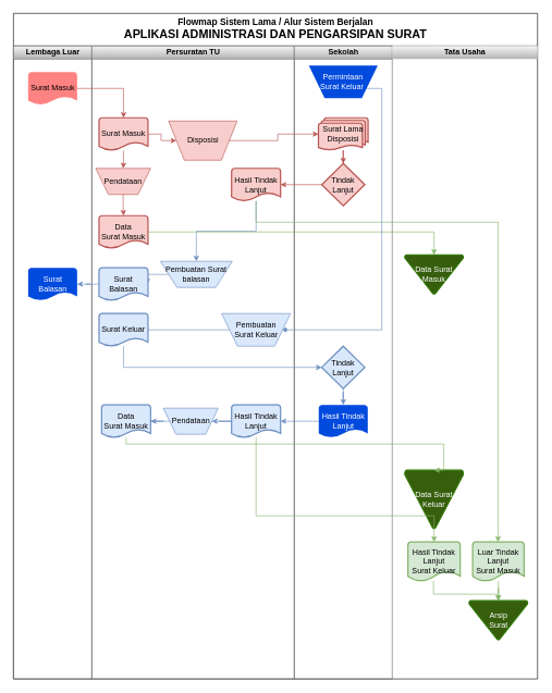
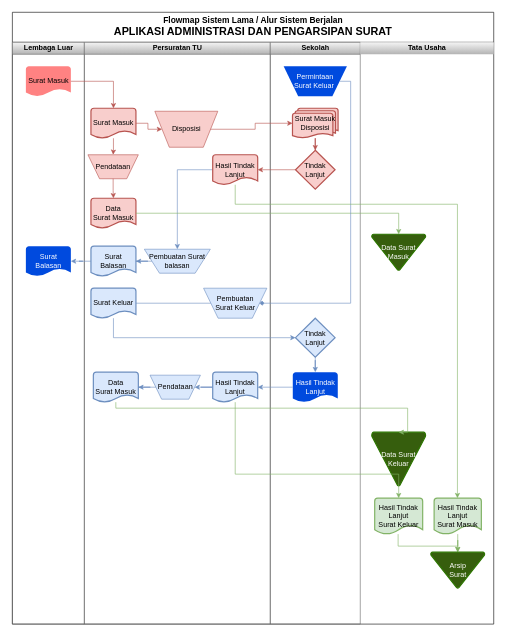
  <mxCell id="0" />
  <mxCell id="1" parent="0" />
  <mxCell id="2" value="&lt;span style=&quot;font-size: 14px;&quot;&gt;Flowmap Sistem Lama / Alur Sistem Berjalan&lt;/span&gt;&lt;br style=&quot;border-color: var(--border-color); font-weight: 400;&quot;&gt;&lt;b style=&quot;border-color: var(--border-color);&quot;&gt;&lt;font style=&quot;border-color: var(--border-color); font-size: 18px;&quot;&gt;APLIKASI ADMINISTRASI DAN PENGARSIPAN SURAT&lt;/font&gt;&lt;/b&gt;" style="swimlane;childLayout=stackLayout;resizeParent=1;resizeParentMax=0;startSize=50;html=1;" parent="1" vertex="1"><mxGeometry x="20" y="20" width="802.5" height="1020" as="geometry" /></mxCell>
  <mxCell id="3" value="Lembaga Luar" style="swimlane;startSize=20;html=1;fillColor=#f5f5f5;gradientColor=#b3b3b3;strokeColor=#666666;" parent="2" vertex="1"><mxGeometry y="50" width="120" height="970" as="geometry" /></mxCell>
  <mxCell id="4" value="Surat Masuk" style="strokeWidth=2;html=1;shape=mxgraph.flowchart.document2;whiteSpace=wrap;size=0.25;fillColor=#FF8282;strokeColor=none;fontStyle=0" parent="3" vertex="1"><mxGeometry x="22.5" y="40" width="75" height="50" as="geometry" /></mxCell>
  <mxCell id="5" value="Surat Balasan" style="strokeWidth=0;html=1;shape=mxgraph.flowchart.document2;whiteSpace=wrap;size=0.25;fillColor=#004ADE;strokeColor=none;fontColor=#ffffff;" parent="3" vertex="1"><mxGeometry x="22.5" y="340" width="75" height="50" as="geometry" /></mxCell>
  <mxCell id="6" value="Persuratan TU" style="swimlane;startSize=20;html=1;fillColor=#f5f5f5;gradientColor=#b3b3b3;strokeColor=#666666;" parent="2" vertex="1"><mxGeometry x="120" y="50" width="310" height="970" as="geometry" /></mxCell>
  <mxCell id="7" style="edgeStyle=orthogonalEdgeStyle;rounded=0;orthogonalLoop=1;jettySize=auto;html=1;entryX=0;entryY=0.5;entryDx=0;entryDy=0;fillColor=#f8cecc;strokeColor=#b85450;" parent="6" source="9" target="10" edge="1"><mxGeometry relative="1" as="geometry" /></mxCell>
  <mxCell id="8" style="edgeStyle=orthogonalEdgeStyle;rounded=0;orthogonalLoop=1;jettySize=auto;html=1;entryX=0.5;entryY=0;entryDx=0;entryDy=0;fillColor=#f8cecc;strokeColor=#b85450;" parent="6" source="9" target="13" edge="1"><mxGeometry relative="1" as="geometry" /></mxCell>
  <mxCell id="9" value="Surat Masuk" style="strokeWidth=2;html=1;shape=mxgraph.flowchart.document2;whiteSpace=wrap;size=0.25;fillColor=#f8cecc;strokeColor=#b85450;" parent="6" vertex="1"><mxGeometry x="11" y="110" width="75" height="50" as="geometry" /></mxCell>
  <mxCell id="10" value="Disposisi" style="verticalLabelPosition=middle;verticalAlign=middle;html=1;shape=trapezoid;perimeter=trapezoidPerimeter;whiteSpace=wrap;size=0.23;arcSize=10;flipV=1;labelPosition=center;align=center;fillColor=#f8cecc;strokeColor=#b85450;" parent="6" vertex="1"><mxGeometry x="117.5" y="115" width="105" height="60" as="geometry" /></mxCell>
  <mxCell id="11" style="edgeStyle=orthogonalEdgeStyle;rounded=0;orthogonalLoop=1;jettySize=auto;html=1;entryX=0.5;entryY=0;entryDx=0;entryDy=0;fillColor=#dae8fc;strokeColor=#6c8ebf;" parent="6" source="12" target="15" edge="1"><mxGeometry relative="1" as="geometry" /></mxCell>
  <mxCell id="12" value="Hasil Tindak Lanjut" style="strokeWidth=2;html=1;shape=mxgraph.flowchart.document2;whiteSpace=wrap;size=0.25;fillColor=#f8cecc;strokeColor=#b85450;" parent="6" vertex="1"><mxGeometry x="214" y="187.5" width="75" height="50" as="geometry" /></mxCell>
  <mxCell id="13" value="Pendataan" style="verticalLabelPosition=middle;verticalAlign=middle;html=1;shape=trapezoid;perimeter=trapezoidPerimeter;whiteSpace=wrap;size=0.23;arcSize=10;flipV=1;labelPosition=center;align=center;fillColor=#f8cecc;strokeColor=#b85450;" parent="6" vertex="1"><mxGeometry x="6" y="187.5" width="84" height="40" as="geometry" /></mxCell>
  <mxCell id="14" style="edgeStyle=orthogonalEdgeStyle;rounded=0;orthogonalLoop=1;jettySize=auto;html=1;fillColor=#dae8fc;strokeColor=#6c8ebf;" parent="6" source="15" target="16" edge="1"><mxGeometry relative="1" as="geometry" /></mxCell>
- <mxCell id="15" value="Pembuatan Surat balasan" style="verticalLabelPosition=middle;verticalAlign=middle;html=1;shape=trapezoid;perimeter=trapezoidPerimeter;whiteSpace=wrap;size=0.23;arcSize=10;flipV=1;labelPosition=center;align=center;fillColor=#dae8fc;strokeColor=#6c8ebf;" parent="6" vertex="1"><mxGeometry x="105" y="330" width="110" height="40" as="geometry" /></mxCell>
+ <mxCell id="15" value="Pembuatan Surat balasan" style="verticalLabelPosition=middle;verticalAlign=middle;html=1;shape=trapezoid;perimeter=trapezoidPerimeter;whiteSpace=wrap;size=0.23;arcSize=10;flipV=1;labelPosition=center;align=center;fillColor=#dae8fc;strokeColor=#6c8ebf;" parent="6" vertex="1"><mxGeometry x="100" y="345" width="110" height="40" as="geometry" /></mxCell>
  <mxCell id="16" value="Surat Balasan" style="strokeWidth=2;html=1;shape=mxgraph.flowchart.document2;whiteSpace=wrap;size=0.25;fillColor=#dae8fc;strokeColor=#6c8ebf;" parent="6" vertex="1"><mxGeometry x="11" y="340" width="75" height="50" as="geometry" /></mxCell>
  <mxCell id="17" value="Data&lt;br&gt;Surat Masuk" style="strokeWidth=2;html=1;shape=mxgraph.flowchart.document2;whiteSpace=wrap;size=0.25;fillColor=#f8cecc;strokeColor=#b85450;" parent="6" vertex="1"><mxGeometry x="11" y="260" width="75" height="50" as="geometry" /></mxCell>
  <mxCell id="18" style="edgeStyle=orthogonalEdgeStyle;rounded=0;orthogonalLoop=1;jettySize=auto;html=1;entryX=0.5;entryY=0;entryDx=0;entryDy=0;entryPerimeter=0;fillColor=#f8cecc;strokeColor=#b85450;" parent="6" source="13" target="17" edge="1"><mxGeometry relative="1" as="geometry" /></mxCell>
  <mxCell id="19" style="edgeStyle=orthogonalEdgeStyle;rounded=0;orthogonalLoop=1;jettySize=auto;html=1;fillColor=#dae8fc;strokeColor=#6c8ebf;endArrow=none;" parent="6" source="20" target="21" edge="1"><mxGeometry relative="1" as="geometry" /></mxCell>
  <mxCell id="20" value="Pembuatan &lt;br&gt;Surat Keluar" style="verticalLabelPosition=middle;verticalAlign=middle;html=1;shape=trapezoid;perimeter=trapezoidPerimeter;whiteSpace=wrap;size=0.23;arcSize=10;flipV=1;labelPosition=center;align=center;fillColor=#dae8fc;strokeColor=#6c8ebf;" parent="6" vertex="1"><mxGeometry x="198.75" y="410" width="105.5" height="50" as="geometry" /></mxCell>
  <mxCell id="21" value="Surat Keluar" style="strokeWidth=2;html=1;shape=mxgraph.flowchart.document2;whiteSpace=wrap;size=0.25;fillColor=#dae8fc;strokeColor=#6c8ebf;" parent="6" vertex="1"><mxGeometry x="11" y="410" width="75" height="50" as="geometry" /></mxCell>
  <mxCell id="22" style="edgeStyle=orthogonalEdgeStyle;rounded=0;orthogonalLoop=1;jettySize=auto;html=1;entryX=1;entryY=0.5;entryDx=0;entryDy=0;fillColor=#dae8fc;strokeColor=#6c8ebf;" parent="6" source="23" target="24" edge="1"><mxGeometry relative="1" as="geometry" /></mxCell>
  <mxCell id="23" value="Hasil Tindak Lanjut" style="strokeWidth=2;html=1;shape=mxgraph.flowchart.document2;whiteSpace=wrap;size=0.25;fillColor=#dae8fc;strokeColor=#6c8ebf;" parent="6" vertex="1"><mxGeometry x="214" y="550" width="75" height="50" as="geometry" /></mxCell>
  <mxCell id="24" value="Pendataan" style="verticalLabelPosition=middle;verticalAlign=middle;html=1;shape=trapezoid;perimeter=trapezoidPerimeter;whiteSpace=wrap;size=0.23;arcSize=10;flipV=1;labelPosition=center;align=center;fillColor=#dae8fc;strokeColor=#6c8ebf;" parent="6" vertex="1"><mxGeometry x="109.5" y="555" width="84" height="40" as="geometry" /></mxCell>
  <mxCell id="25" value="Data&lt;br&gt;Surat Masuk" style="strokeWidth=2;html=1;shape=mxgraph.flowchart.document2;whiteSpace=wrap;size=0.25;fillColor=#dae8fc;strokeColor=#6c8ebf;" parent="6" vertex="1"><mxGeometry x="15" y="550" width="75" height="50" as="geometry" /></mxCell>
  <mxCell id="26" style="edgeStyle=orthogonalEdgeStyle;rounded=0;orthogonalLoop=1;jettySize=auto;html=1;entryX=1;entryY=0.5;entryDx=0;entryDy=0;entryPerimeter=0;fillColor=#dae8fc;strokeColor=#6c8ebf;" parent="6" source="24" target="25" edge="1"><mxGeometry relative="1" as="geometry" /></mxCell>
  <mxCell id="27" value="Sekolah" style="swimlane;startSize=20;html=1;fillColor=#f5f5f5;strokeColor=#666666;gradientColor=#b3b3b3;" parent="2" vertex="1"><mxGeometry x="430" y="50" width="150" height="970" as="geometry" /></mxCell>
  <mxCell id="28" style="edgeStyle=orthogonalEdgeStyle;rounded=0;orthogonalLoop=1;jettySize=auto;html=1;fillColor=#f8cecc;strokeColor=#b85450;" parent="27" source="29" target="30" edge="1"><mxGeometry relative="1" as="geometry" /></mxCell>
- <mxCell id="29" value="Surat Lama&lt;br&gt;Disposisi" style="strokeWidth=2;html=1;shape=mxgraph.flowchart.multi-document;whiteSpace=wrap;fillColor=#f8cecc;strokeColor=#b85450;" parent="27" vertex="1"><mxGeometry x="37" y="110" width="76" height="50" as="geometry" /></mxCell>
+ <mxCell id="29" value="Surat Masuk&lt;br&gt;Disposisi" style="strokeWidth=2;html=1;shape=mxgraph.flowchart.multi-document;whiteSpace=wrap;fillColor=#f8cecc;strokeColor=#b85450;" parent="27" vertex="1"><mxGeometry x="37" y="110" width="76" height="50" as="geometry" /></mxCell>
  <mxCell id="30" value="Tindak&lt;br&gt;Lanjut" style="strokeWidth=2;html=1;shape=mxgraph.flowchart.decision;whiteSpace=wrap;fillColor=#f8cecc;strokeColor=#b85450;" parent="27" vertex="1"><mxGeometry x="42" y="180" width="66" height="65" as="geometry" /></mxCell>
- <mxCell id="31" value="Permintaan &lt;br&gt;Surat Keluar&amp;nbsp;" style="verticalLabelPosition=middle;verticalAlign=middle;html=1;shape=trapezoid;perimeter=trapezoidPerimeter;whiteSpace=wrap;size=0.23;arcSize=10;flipV=1;labelPosition=center;align=center;fillColor=#004ADE;strokeColor=none;fontColor=#ffffff;strokeWidth=0;" parent="27" vertex="1"><mxGeometry x="22.25" y="30" width="105.5" height="50" as="geometry" /></mxCell>
+ <mxCell id="31" value="Permintaan &lt;br&gt;Surat Keluar&amp;nbsp;" style="verticalLabelPosition=middle;verticalAlign=middle;html=1;shape=trapezoid;perimeter=trapezoidPerimeter;whiteSpace=wrap;size=0.23;arcSize=10;flipV=1;labelPosition=center;align=center;fillColor=#004ADE;strokeColor=none;fontColor=#ffffff;strokeWidth=0;" parent="27" vertex="1"><mxGeometry x="22.25" y="40" width="105.5" height="50" as="geometry" /></mxCell>
  <mxCell id="32" style="edgeStyle=orthogonalEdgeStyle;rounded=0;orthogonalLoop=1;jettySize=auto;html=1;fillColor=#dae8fc;strokeColor=#6c8ebf;" parent="27" source="33" target="34" edge="1"><mxGeometry relative="1" as="geometry" /></mxCell>
  <mxCell id="33" value="Tindak&lt;br&gt;Lanjut" style="strokeWidth=2;html=1;shape=mxgraph.flowchart.decision;whiteSpace=wrap;fillColor=#dae8fc;strokeColor=#6c8ebf;" parent="27" vertex="1"><mxGeometry x="42" y="460" width="66" height="65" as="geometry" /></mxCell>
  <mxCell id="34" value="Hasil Tindak Lanjut" style="strokeWidth=0;html=1;shape=mxgraph.flowchart.document2;whiteSpace=wrap;size=0.25;fillColor=#004ADE;strokeColor=none;fontColor=#ffffff;" parent="27" vertex="1"><mxGeometry x="37.5" y="550" width="75" height="50" as="geometry" /></mxCell>
  <mxCell id="35" style="edgeStyle=orthogonalEdgeStyle;rounded=0;orthogonalLoop=1;jettySize=auto;html=1;exitX=1;exitY=0.5;exitDx=0;exitDy=0;exitPerimeter=0;fillColor=#f8cecc;strokeColor=#b85450;" parent="2" source="4" target="9" edge="1"><mxGeometry relative="1" as="geometry" /></mxCell>
  <mxCell id="36" style="edgeStyle=orthogonalEdgeStyle;rounded=0;orthogonalLoop=1;jettySize=auto;html=1;entryX=0;entryY=0.5;entryDx=0;entryDy=0;entryPerimeter=0;fillColor=#f8cecc;strokeColor=#b85450;" parent="2" source="10" target="29" edge="1"><mxGeometry relative="1" as="geometry" /></mxCell>
  <mxCell id="37" style="edgeStyle=orthogonalEdgeStyle;rounded=0;orthogonalLoop=1;jettySize=auto;html=1;entryX=1;entryY=0.5;entryDx=0;entryDy=0;entryPerimeter=0;fillColor=#f8cecc;strokeColor=#b85450;" parent="2" source="30" target="12" edge="1"><mxGeometry relative="1" as="geometry" /></mxCell>
  <mxCell id="38" style="edgeStyle=orthogonalEdgeStyle;rounded=0;orthogonalLoop=1;jettySize=auto;html=1;entryX=1;entryY=0.5;entryDx=0;entryDy=0;entryPerimeter=0;fillColor=#dae8fc;strokeColor=#6c8ebf;" parent="2" source="16" target="5" edge="1"><mxGeometry relative="1" as="geometry" /></mxCell>
  <mxCell id="39" style="edgeStyle=orthogonalEdgeStyle;rounded=0;orthogonalLoop=1;jettySize=auto;html=1;entryX=0.5;entryY=0;entryDx=0;entryDy=0;entryPerimeter=0;fillColor=#d5e8d4;strokeColor=#82b366;" parent="2" source="17" target="43" edge="1"><mxGeometry relative="1" as="geometry" /></mxCell>
  <mxCell id="40" style="edgeStyle=orthogonalEdgeStyle;rounded=0;orthogonalLoop=1;jettySize=auto;html=1;entryX=0;entryY=0.5;entryDx=0;entryDy=0;entryPerimeter=0;fillColor=#dae8fc;strokeColor=#6c8ebf;" parent="2" source="21" target="33" edge="1"><mxGeometry relative="1" as="geometry"><Array as="points"><mxPoint x="168" y="543" /></Array></mxGeometry></mxCell>
  <mxCell id="41" style="edgeStyle=orthogonalEdgeStyle;rounded=0;orthogonalLoop=1;jettySize=auto;html=1;entryX=1;entryY=0.5;entryDx=0;entryDy=0;entryPerimeter=0;fillColor=#dae8fc;strokeColor=#6c8ebf;" parent="2" source="34" target="23" edge="1"><mxGeometry relative="1" as="geometry" /></mxCell>
  <mxCell id="42" value="Tata Usaha" style="swimlane;startSize=20;html=1;fillColor=#f5f5f5;gradientColor=#b3b3b3;strokeColor=none;" parent="2" vertex="1"><mxGeometry x="580" y="50" width="222.5" height="970" as="geometry" /></mxCell>
  <mxCell id="43" value="Data Surat Masuk" style="strokeWidth=2;html=1;shape=mxgraph.flowchart.merge_or_storage;whiteSpace=wrap;fillColor=#365E0D;strokeColor=#2D7600;fontColor=#ffffff;fontStyle=0" parent="42" vertex="1"><mxGeometry x="19.06" y="320" width="90" height="60" as="geometry" /></mxCell>
  <mxCell id="44" value="Data Surat Keluar" style="strokeWidth=2;html=1;shape=mxgraph.flowchart.merge_or_storage;whiteSpace=wrap;fillColor=#365E0D;strokeColor=#2D7600;fontColor=#ffffff;fontStyle=0" parent="42" vertex="1"><mxGeometry x="19.06" y="650" width="90" height="90" as="geometry" /></mxCell>
  <mxCell id="45" value="Hasil Tindak Lanjut&lt;br&gt;Surat Keluar" style="strokeWidth=2;html=1;shape=mxgraph.flowchart.document2;whiteSpace=wrap;size=0.25;fillColor=#d5e8d4;strokeColor=#82b366;" parent="42" vertex="1"><mxGeometry x="24.06" y="760" width="80" height="60" as="geometry" /></mxCell>
- <mxCell id="46" value="Luar Tindak Lanjut&lt;br&gt;Surat Masuk" style="strokeWidth=2;html=1;shape=mxgraph.flowchart.document2;whiteSpace=wrap;size=0.25;fillColor=#d5e8d4;strokeColor=#82b366;" parent="42" vertex="1"><mxGeometry x="123.12" y="760" width="78.75" height="60" as="geometry" /></mxCell>
+ <mxCell id="46" value="Hasil Tindak Lanjut&lt;br&gt;Surat Masuk" style="strokeWidth=2;html=1;shape=mxgraph.flowchart.document2;whiteSpace=wrap;size=0.25;fillColor=#d5e8d4;strokeColor=#82b366;" parent="42" vertex="1"><mxGeometry x="123.12" y="760" width="78.75" height="60" as="geometry" /></mxCell>
  <mxCell id="47" style="edgeStyle=orthogonalEdgeStyle;rounded=0;orthogonalLoop=1;jettySize=auto;html=1;entryX=0.5;entryY=0;entryDx=0;entryDy=0;entryPerimeter=0;fillColor=#d5e8d4;strokeColor=#82b366;" parent="42" source="45" target="49" edge="1"><mxGeometry relative="1" as="geometry"><Array as="points"><mxPoint x="63.06" y="840" /><mxPoint x="162.06" y="840" /></Array></mxGeometry></mxCell>
  <mxCell id="48" style="edgeStyle=orthogonalEdgeStyle;rounded=0;orthogonalLoop=1;jettySize=auto;html=1;fillColor=#d5e8d4;strokeColor=#82b366;" parent="42" source="46" target="49" edge="1"><mxGeometry relative="1" as="geometry" /></mxCell>
  <mxCell id="49" value="Arsip &lt;br&gt;Surat" style="strokeWidth=2;html=1;shape=mxgraph.flowchart.merge_or_storage;whiteSpace=wrap;fillColor=#365E0D;strokeColor=#2D7600;fontColor=#ffffff;fontStyle=0" parent="42" vertex="1"><mxGeometry x="117.5" y="850" width="90" height="60" as="geometry" /></mxCell>
  <mxCell id="50" style="edgeStyle=orthogonalEdgeStyle;rounded=0;orthogonalLoop=1;jettySize=auto;html=1;entryX=1;entryY=0.5;entryDx=0;entryDy=0;fillColor=#dae8fc;strokeColor=#6c8ebf;endArrow=diamond;" parent="2" source="31" target="20" edge="1"><mxGeometry relative="1" as="geometry"><Array as="points"><mxPoint x="564" y="115" /><mxPoint x="564" y="485" /></Array></mxGeometry></mxCell>
  <mxCell id="51" style="edgeStyle=orthogonalEdgeStyle;rounded=0;orthogonalLoop=1;jettySize=auto;html=1;entryX=0.5;entryY=0;entryDx=0;entryDy=0;entryPerimeter=0;fillColor=#d5e8d4;strokeColor=#82b366;" parent="2" source="25" target="44" edge="1"><mxGeometry relative="1" as="geometry"><Array as="points"><mxPoint x="172" y="660" /><mxPoint x="659" y="660" /></Array></mxGeometry></mxCell>
  <mxCell id="52" style="edgeStyle=orthogonalEdgeStyle;rounded=0;orthogonalLoop=1;jettySize=auto;html=1;entryX=0.5;entryY=0;entryDx=0;entryDy=0;entryPerimeter=0;fillColor=#d5e8d4;strokeColor=#82b366;" parent="2" source="23" target="45" edge="1"><mxGeometry relative="1" as="geometry"><Array as="points"><mxPoint x="371" y="770" /><mxPoint x="644" y="770" /></Array></mxGeometry></mxCell>
  <mxCell id="53" style="edgeStyle=orthogonalEdgeStyle;rounded=0;orthogonalLoop=1;jettySize=auto;html=1;fillColor=#d5e8d4;strokeColor=#82b366;" parent="2" source="12" target="46" edge="1"><mxGeometry relative="1" as="geometry"><Array as="points"><mxPoint x="371" y="320" /><mxPoint x="742" y="320" /></Array></mxGeometry></mxCell>
